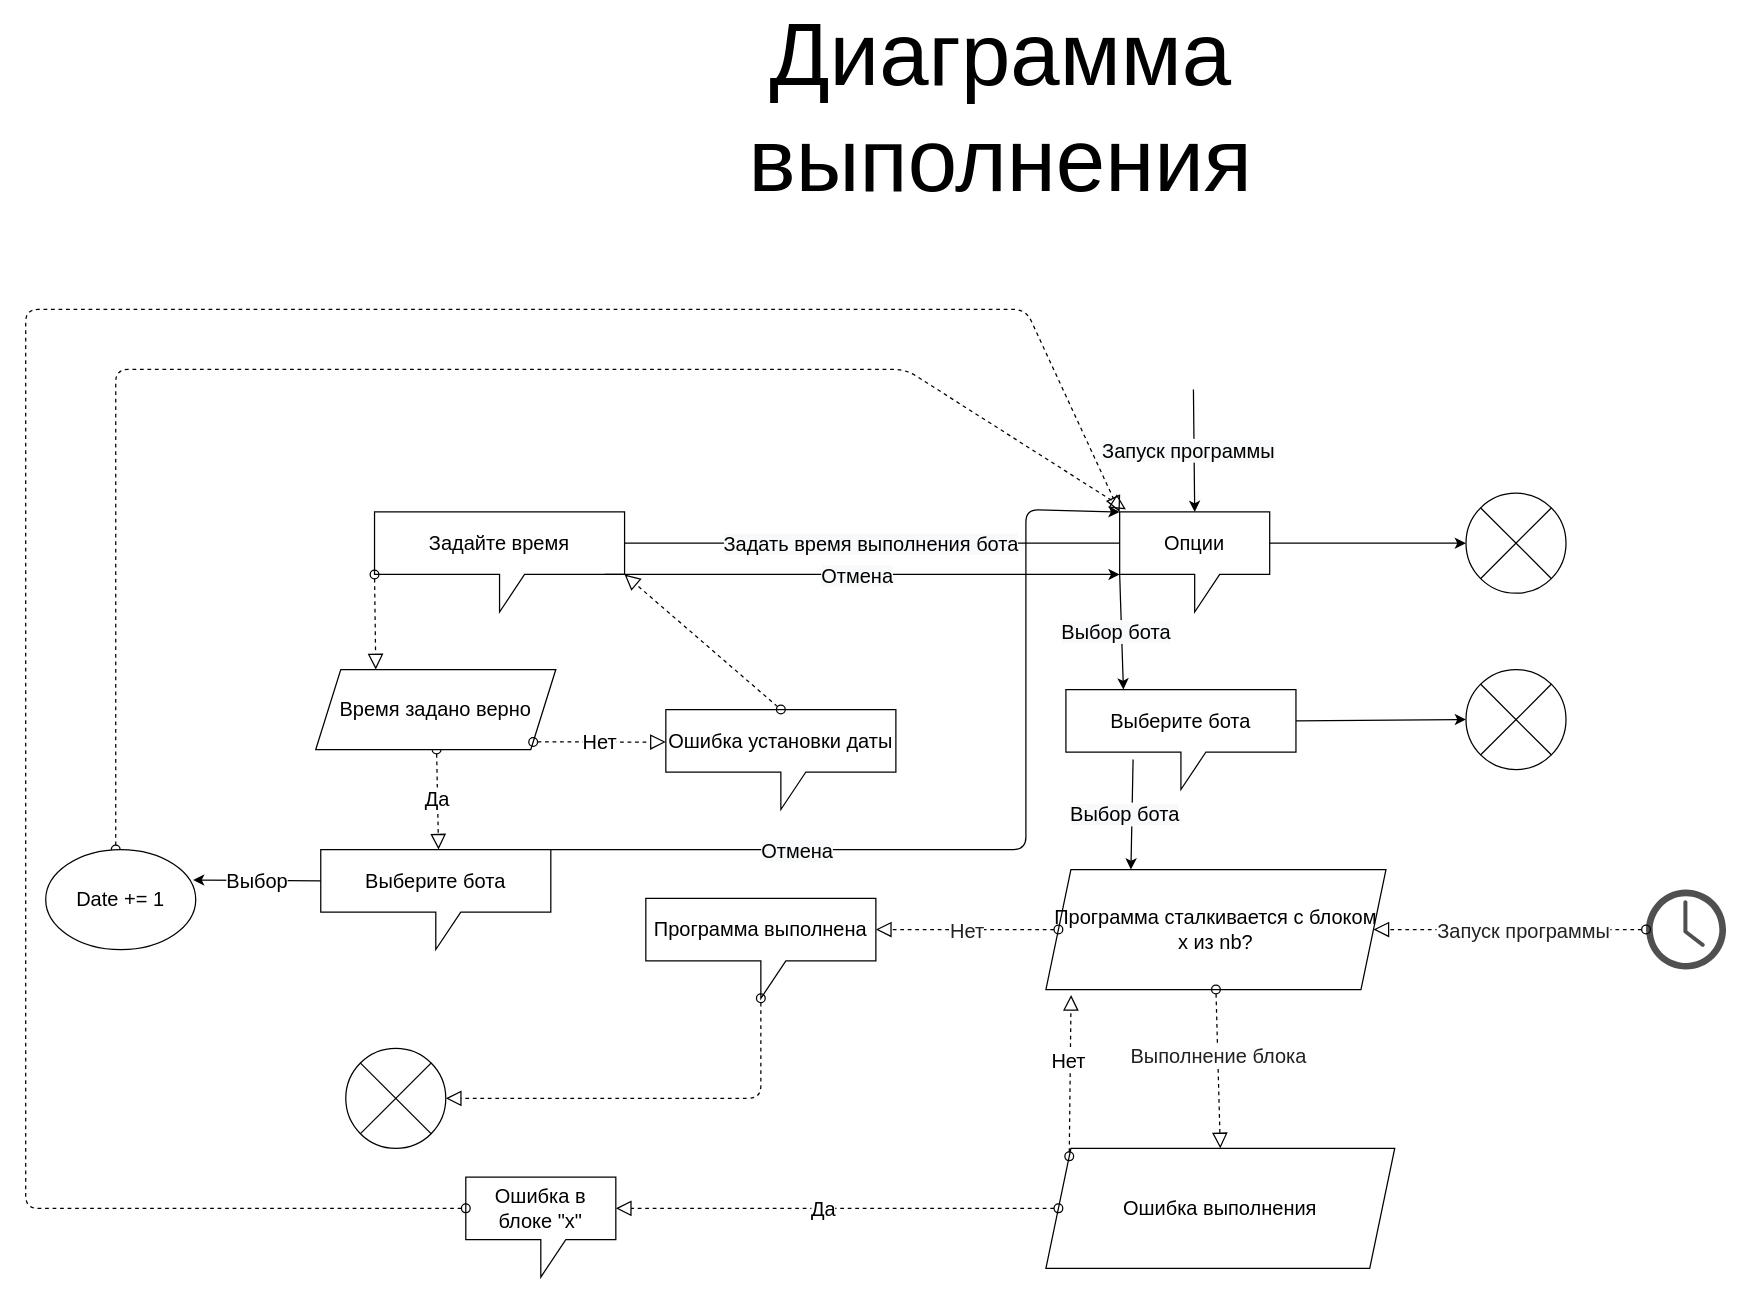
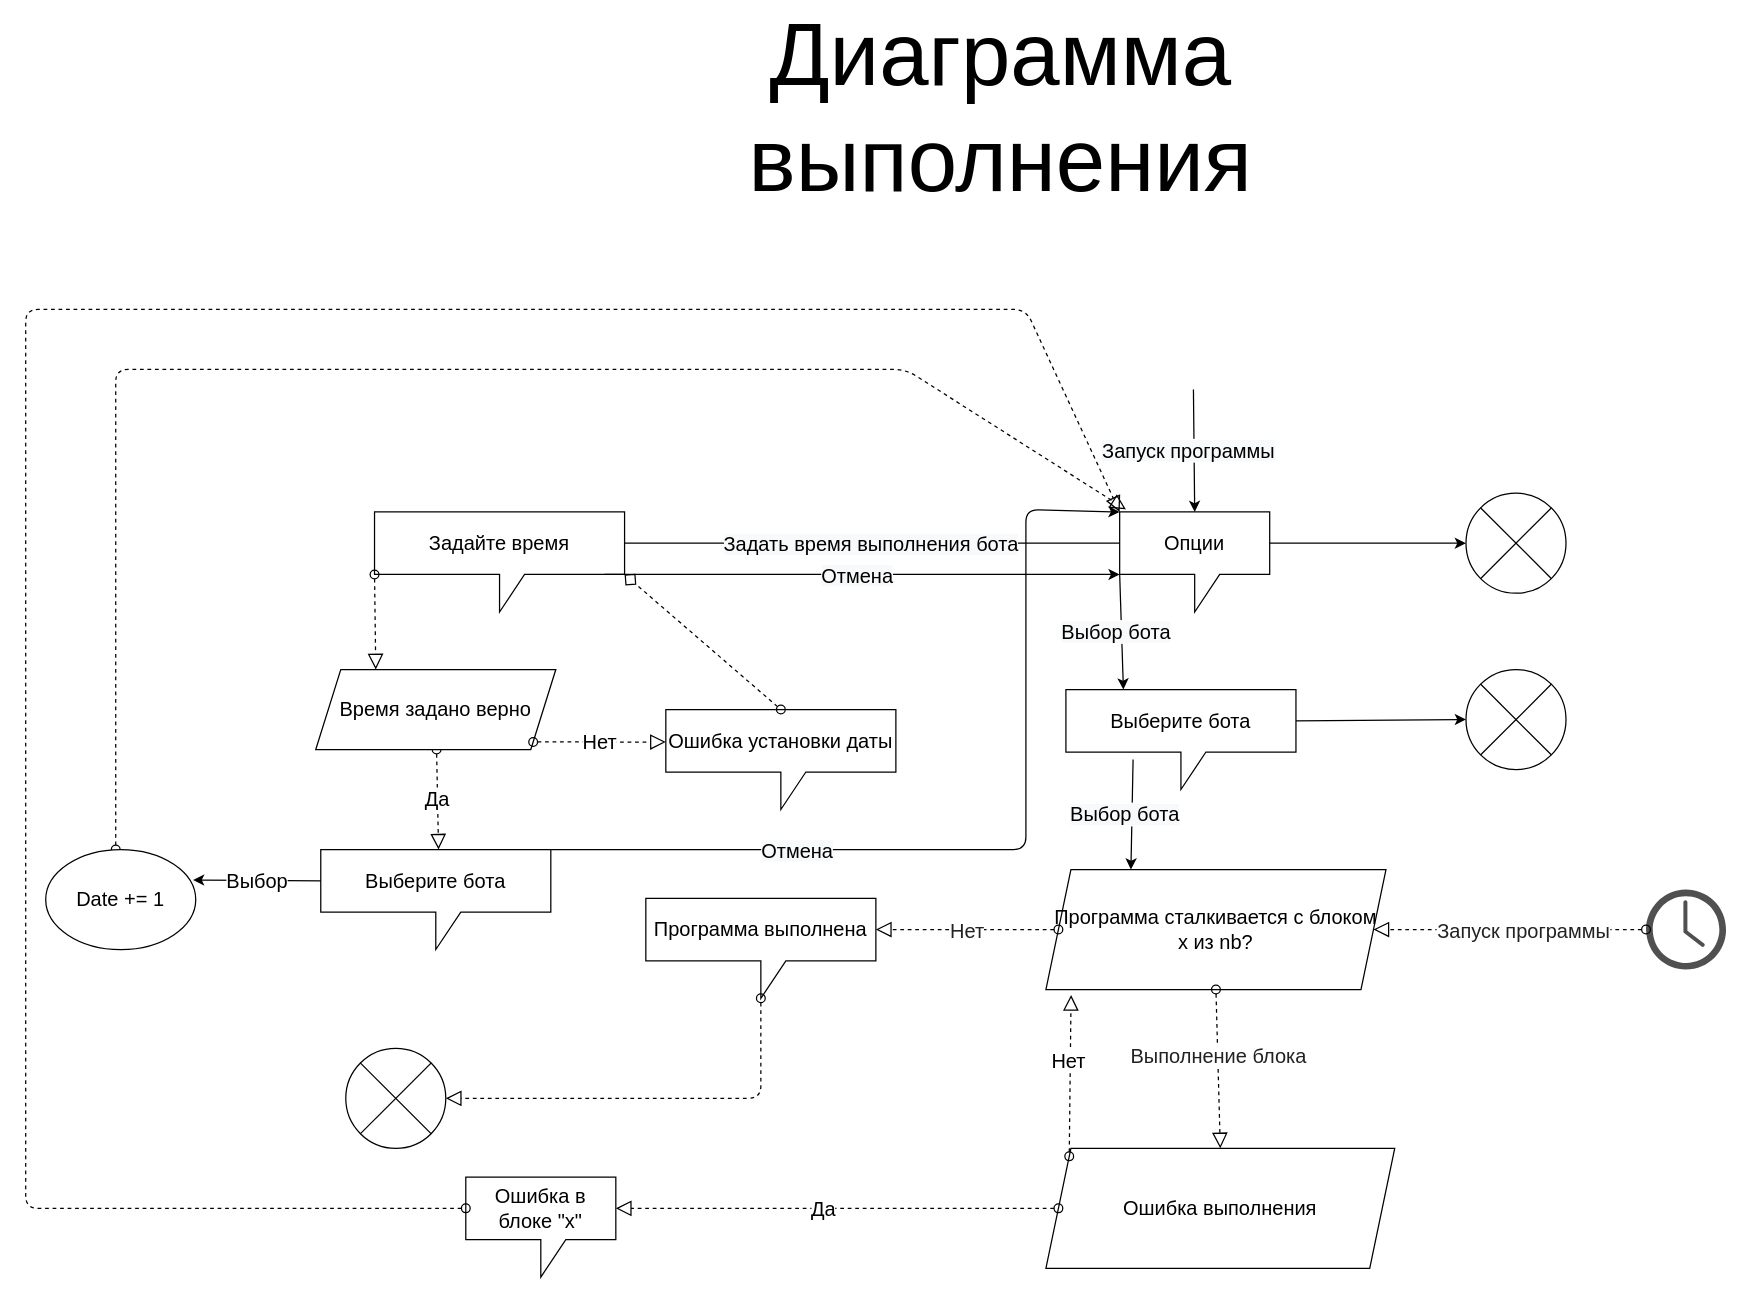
  <mxCell id="0" />
  <mxCell id="1" parent="0" />
  <mxCell id="2" value="&lt;font style=&quot;font-size: 71px&quot;&gt;Диаграмма выполнения&lt;br&gt;&lt;br&gt;&lt;/font&gt;" style="text;html=1;strokeColor=none;fillColor=none;align=center;verticalAlign=middle;whiteSpace=wrap;rounded=0;" parent="1" vertex="1"><mxGeometry x="485" y="20" width="630" height="210" as="geometry" /></mxCell>
  <mxCell id="3" value="вы" style="endArrow=classic;html=1;entryX=0.5;entryY=0;entryDx=0;entryDy=0;entryPerimeter=0;" parent="1" edge="1" target="28"><mxGeometry relative="1" as="geometry"><mxPoint x="954" y="308" as="sourcePoint" /><mxPoint x="953.587" y="479.65" as="targetPoint" /></mxGeometry></mxCell>
  <mxCell id="4" value="&lt;span style=&quot;font-size: 16px ; background-color: rgb(248 , 249 , 250)&quot;&gt;Запуск программы&lt;/span&gt;" style="edgeLabel;resizable=0;html=1;align=center;verticalAlign=middle;" parent="3" connectable="0" vertex="1"><mxGeometry relative="1" as="geometry"><mxPoint x="-5" as="offset" /></mxGeometry></mxCell>
  <mxCell id="5" value="" style="pointerEvents=1;shadow=0;dashed=0;html=1;strokeColor=none;fillColor=#505050;labelPosition=center;verticalLabelPosition=bottom;verticalAlign=top;outlineConnect=0;align=center;shape=mxgraph.office.concepts.clock;" vertex="1" parent="1"><mxGeometry x="1316" y="708" width="64" height="64" as="geometry" /></mxCell>
  <mxCell id="6" value="" style="startArrow=oval;startFill=0;startSize=7;endArrow=block;endFill=0;endSize=10;dashed=1;html=1;entryX=1;entryY=0.5;entryDx=0;entryDy=0;" edge="1" parent="1" source="5" target="8"><mxGeometry width="100" relative="1" as="geometry"><mxPoint x="676" y="404" as="sourcePoint" /><mxPoint x="750.413" y="479.65" as="targetPoint" /></mxGeometry></mxCell>
  <mxCell id="7" value="&lt;div style=&quot;text-align: left; font-size: 16px;&quot;&gt;&lt;font color=&quot;#222222&quot; face=&quot;arial, sans-serif&quot; style=&quot;font-size: 16px;&quot;&gt;&lt;span style=&quot;font-size: 16px;&quot;&gt;Запуск программы&lt;/span&gt;&lt;/font&gt;&lt;/div&gt;" style="edgeLabel;html=1;align=center;verticalAlign=middle;resizable=0;points=[];fontSize=16;" vertex="1" connectable="0" parent="6"><mxGeometry x="-0.348" y="5" relative="1" as="geometry"><mxPoint x="-28.0" y="-5.0" as="offset" /></mxGeometry></mxCell>
  <mxCell id="8" value="Программа сталкивается с блоком x из nb?" style="shape=parallelogram;perimeter=parallelogramPerimeter;whiteSpace=wrap;html=1;fixedSize=1;fontSize=16;" vertex="1" parent="1"><mxGeometry x="836" y="692" width="272" height="96" as="geometry" /></mxCell>
  <mxCell id="9" value="" style="startArrow=oval;startFill=0;startSize=7;endArrow=block;endFill=0;endSize=10;dashed=1;html=1;exitX=0;exitY=0.5;exitDx=0;exitDy=0;entryX=0;entryY=0;entryDx=184;entryDy=25;entryPerimeter=0;" edge="1" parent="1" source="8" target="11"><mxGeometry width="100" relative="1" as="geometry"><mxPoint x="765.304" y="379" as="sourcePoint" /><mxPoint x="532" y="532" as="targetPoint" /></mxGeometry></mxCell>
  <mxCell id="10" value="&lt;div style=&quot;text-align: left ; font-size: 16px&quot;&gt;&lt;font color=&quot;#222222&quot; face=&quot;arial, sans-serif&quot;&gt;Нет&lt;/font&gt;&lt;/div&gt;" style="edgeLabel;html=1;align=center;verticalAlign=middle;resizable=0;points=[];fontSize=16;" vertex="1" connectable="0" parent="9"><mxGeometry x="-0.348" y="5" relative="1" as="geometry"><mxPoint x="-25.67" y="-5.0" as="offset" /></mxGeometry></mxCell>
  <mxCell id="11" value="Программа выполнена" style="shape=callout;whiteSpace=wrap;html=1;perimeter=calloutPerimeter;fontSize=16;" vertex="1" parent="1"><mxGeometry x="516" y="715" width="184" height="80" as="geometry" /></mxCell>
  <mxCell id="12" value="" style="startArrow=oval;startFill=0;startSize=7;endArrow=block;endFill=0;endSize=10;dashed=1;html=1;exitX=0;exitY=0;exitDx=92;exitDy=80;exitPerimeter=0;entryX=1;entryY=0.5;entryDx=0;entryDy=0;" edge="1" parent="1" source="11" target="18"><mxGeometry width="100" relative="1" as="geometry"><mxPoint x="351" y="548" as="sourcePoint" /><mxPoint x="308" y="733" as="targetPoint" /><Array as="points"><mxPoint x="608" y="875" /></Array></mxGeometry></mxCell>
  <mxCell id="13" value="Выберите бота" style="shape=callout;whiteSpace=wrap;html=1;perimeter=calloutPerimeter;fontSize=16;" vertex="1" parent="1"><mxGeometry x="852" y="548" width="184" height="80" as="geometry" /></mxCell>
  <mxCell id="14" value="" style="shape=sumEllipse;perimeter=ellipsePerimeter;whiteSpace=wrap;html=1;backgroundOutline=1;fontSize=16;" vertex="1" parent="1"><mxGeometry x="1172" y="532" width="80" height="80" as="geometry" /></mxCell>
  <mxCell id="15" value="" style="endArrow=classic;html=1;fontSize=16;exitX=0;exitY=0;exitDx=184;exitDy=25;exitPerimeter=0;entryX=0;entryY=0.5;entryDx=0;entryDy=0;" edge="1" parent="1" source="13" target="14"><mxGeometry width="50" height="50" relative="1" as="geometry"><mxPoint x="756" y="694" as="sourcePoint" /><mxPoint x="806" y="644" as="targetPoint" /></mxGeometry></mxCell>
  <mxCell id="16" value="вы" style="endArrow=classic;html=1;exitX=0.292;exitY=0.7;exitDx=0;exitDy=0;exitPerimeter=0;entryX=0.25;entryY=0;entryDx=0;entryDy=0;" edge="1" parent="1" source="13" target="8"><mxGeometry relative="1" as="geometry"><mxPoint x="970" y="324" as="sourcePoint" /><mxPoint x="966" y="692" as="targetPoint" /></mxGeometry></mxCell>
  <mxCell id="17" value="&lt;span style=&quot;font-size: 16px ; background-color: rgb(248 , 249 , 250)&quot;&gt;Выбор бота&lt;/span&gt;" style="edgeLabel;resizable=0;html=1;align=center;verticalAlign=middle;" connectable="0" vertex="1" parent="16"><mxGeometry relative="1" as="geometry"><mxPoint x="-6" as="offset" /></mxGeometry></mxCell>
  <mxCell id="18" value="" style="shape=sumEllipse;perimeter=ellipsePerimeter;whiteSpace=wrap;html=1;backgroundOutline=1;fontSize=16;" vertex="1" parent="1"><mxGeometry x="276" y="835" width="80" height="80" as="geometry" /></mxCell>
  <mxCell id="19" value="" style="startArrow=oval;startFill=0;startSize=7;endArrow=block;endFill=0;endSize=10;dashed=1;html=1;exitX=0.5;exitY=1;exitDx=0;exitDy=0;entryX=0.5;entryY=0;entryDx=0;entryDy=0;" edge="1" parent="1" source="8" target="21"><mxGeometry width="100" relative="1" as="geometry"><mxPoint x="946.217" y="787.998" as="sourcePoint" /><mxPoint x="941.78" y="915.67" as="targetPoint" /></mxGeometry></mxCell>
  <mxCell id="20" value="&lt;div style=&quot;text-align: left ; font-size: 16px&quot;&gt;&lt;font color=&quot;#222222&quot; face=&quot;arial, sans-serif&quot;&gt;Выполнение блока&lt;/font&gt;&lt;/div&gt;" style="edgeLabel;html=1;align=center;verticalAlign=middle;resizable=0;points=[];fontSize=16;" vertex="1" connectable="0" parent="19"><mxGeometry x="-0.348" y="5" relative="1" as="geometry"><mxPoint x="-5.0" y="11.99" as="offset" /></mxGeometry></mxCell>
  <mxCell id="21" value="Ошибка выполнения" style="shape=parallelogram;perimeter=parallelogramPerimeter;whiteSpace=wrap;html=1;fixedSize=1;fontSize=16;" vertex="1" parent="1"><mxGeometry x="836" y="915" width="279" height="96" as="geometry" /></mxCell>
  <mxCell id="22" value="" style="startArrow=oval;startFill=0;startSize=7;endArrow=block;endFill=0;endSize=10;dashed=1;html=1;exitX=0;exitY=0.5;exitDx=0;exitDy=0;entryX=0;entryY=0;entryDx=120;entryDy=25;entryPerimeter=0;" edge="1" parent="1" source="21" target="24"><mxGeometry width="100" relative="1" as="geometry"><mxPoint x="862" y="756" as="sourcePoint" /><mxPoint x="740" y="963" as="targetPoint" /></mxGeometry></mxCell>
  <mxCell id="23" value="Да" style="edgeLabel;html=1;align=center;verticalAlign=middle;resizable=0;points=[];fontSize=16;" vertex="1" connectable="0" parent="22"><mxGeometry x="0.206" y="-1" relative="1" as="geometry"><mxPoint x="24.33" y="1" as="offset" /></mxGeometry></mxCell>
  <mxCell id="24" value="Ошибка в блоке &quot;x&quot;" style="shape=callout;whiteSpace=wrap;html=1;perimeter=calloutPerimeter;fontSize=16;base=20;" vertex="1" parent="1"><mxGeometry x="372" y="938" width="120" height="80" as="geometry" /></mxCell>
  <mxCell id="25" value="" style="startArrow=oval;startFill=0;startSize=7;endArrow=block;endFill=0;endSize=10;dashed=1;html=1;exitX=0;exitY=0;exitDx=0;exitDy=25;exitPerimeter=0;entryX=0;entryY=0;entryDx=0;entryDy=0;entryPerimeter=0;" edge="1" parent="1" source="24" target="28"><mxGeometry width="100" relative="1" as="geometry"><mxPoint x="862" y="979" as="sourcePoint" /><mxPoint x="212" y="260" as="targetPoint" /><Array as="points"><mxPoint x="20" y="963" /><mxPoint x="20" y="244" /><mxPoint x="820" y="244" /></Array></mxGeometry></mxCell>
  <mxCell id="26" value="" style="startArrow=oval;startFill=0;startSize=7;endArrow=block;endFill=0;endSize=10;dashed=1;html=1;exitX=0;exitY=0;exitDx=0;exitDy=0;entryX=0.074;entryY=1.045;entryDx=0;entryDy=0;entryPerimeter=0;" edge="1" parent="1" source="21" target="8"><mxGeometry width="100" relative="1" as="geometry"><mxPoint x="862" y="979" as="sourcePoint" /><mxPoint x="700" y="979" as="targetPoint" /></mxGeometry></mxCell>
  <mxCell id="27" value="Нет" style="edgeLabel;html=1;align=center;verticalAlign=middle;resizable=0;points=[];fontSize=16;" vertex="1" connectable="0" parent="26"><mxGeometry x="0.206" y="-1" relative="1" as="geometry"><mxPoint x="-2.87" y="1.14" as="offset" /></mxGeometry></mxCell>
  <mxCell id="28" value="Опции" style="shape=callout;whiteSpace=wrap;html=1;perimeter=calloutPerimeter;fontSize=16;" vertex="1" parent="1"><mxGeometry x="895" y="406" width="120" height="80" as="geometry" /></mxCell>
  <mxCell id="29" value="вы" style="endArrow=classic;html=1;entryX=0.25;entryY=0;entryDx=0;entryDy=0;entryPerimeter=0;exitX=0;exitY=0;exitDx=0;exitDy=50;exitPerimeter=0;" edge="1" parent="1" source="28" target="13"><mxGeometry relative="1" as="geometry"><mxPoint x="788" y="452" as="sourcePoint" /><mxPoint x="789" y="550" as="targetPoint" /></mxGeometry></mxCell>
  <mxCell id="30" value="&lt;span style=&quot;font-size: 16px ; background-color: rgb(248 , 249 , 250)&quot;&gt;Выбор бота&lt;/span&gt;" style="edgeLabel;resizable=0;html=1;align=center;verticalAlign=middle;" connectable="0" vertex="1" parent="29"><mxGeometry relative="1" as="geometry"><mxPoint x="-5" as="offset" /></mxGeometry></mxCell>
  <mxCell id="31" value="вы" style="endArrow=classic;html=1;entryX=0;entryY=0;entryDx=0;entryDy=25;entryPerimeter=0;exitX=0;exitY=0;exitDx=0;exitDy=25;exitPerimeter=0;" edge="1" parent="1" source="28" target="33"><mxGeometry relative="1" as="geometry"><mxPoint x="900" y="431" as="sourcePoint" /><mxPoint x="1268" y="431" as="targetPoint" /></mxGeometry></mxCell>
  <mxCell id="32" value="&lt;span style=&quot;font-size: 16px; background-color: rgb(248, 249, 250);&quot;&gt;Задать время выполнения бота&lt;/span&gt;" style="edgeLabel;resizable=0;html=1;align=center;verticalAlign=middle;fontSize=16;" connectable="0" vertex="1" parent="31"><mxGeometry relative="1" as="geometry"><mxPoint x="98.07" as="offset" /></mxGeometry></mxCell>
  <mxCell id="33" value="Задайте время" style="shape=callout;whiteSpace=wrap;html=1;perimeter=calloutPerimeter;fontSize=16;" vertex="1" parent="1"><mxGeometry x="299" y="406" width="200" height="80" as="geometry" /></mxCell>
  <mxCell id="34" value="&lt;font style=&quot;font-size: 16px&quot;&gt;Да&lt;/font&gt;" style="startArrow=oval;startFill=0;startSize=7;endArrow=block;endFill=0;endSize=10;dashed=1;html=1;entryX=0.512;entryY=0;entryDx=0;entryDy=0;entryPerimeter=0;" edge="1" parent="1" source="38" target="35"><mxGeometry width="100" relative="1" as="geometry"><mxPoint x="334" y="628" as="sourcePoint" /><mxPoint x="1580" y="580" as="targetPoint" /></mxGeometry></mxCell>
  <mxCell id="35" value="Выберите бота" style="shape=callout;whiteSpace=wrap;html=1;perimeter=calloutPerimeter;fontSize=16;" vertex="1" parent="1"><mxGeometry x="256" y="676" width="184" height="80" as="geometry" /></mxCell>
  <mxCell id="36" value="" style="endArrow=classic;html=1;entryX=0;entryY=0;entryDx=0;entryDy=50;entryPerimeter=0;exitX=0;exitY=0;exitDx=184;exitDy=50;exitPerimeter=0;" edge="1" parent="1" source="33" target="28"><mxGeometry relative="1" as="geometry"><mxPoint x="911" y="472" as="sourcePoint" /><mxPoint x="914" y="564" as="targetPoint" /></mxGeometry></mxCell>
  <mxCell id="37" value="&lt;span style=&quot;font-size: 16px ; background-color: rgb(248 , 249 , 250)&quot;&gt;Отмена&lt;/span&gt;" style="edgeLabel;resizable=0;html=1;align=center;verticalAlign=middle;" connectable="0" vertex="1" parent="36"><mxGeometry relative="1" as="geometry"><mxPoint x="-5" as="offset" /></mxGeometry></mxCell>
  <mxCell id="38" value="Время задано верно" style="shape=parallelogram;perimeter=parallelogramPerimeter;whiteSpace=wrap;html=1;fixedSize=1;fontSize=16;" vertex="1" parent="1"><mxGeometry x="252" y="532" width="192" height="64" as="geometry" /></mxCell>
  <mxCell id="39" value="" style="startArrow=oval;startFill=0;startSize=7;endArrow=block;endFill=0;endSize=10;dashed=1;html=1;exitX=0;exitY=0;exitDx=0;exitDy=50;exitPerimeter=0;entryX=0.25;entryY=0;entryDx=0;entryDy=0;" edge="1" parent="1" source="33" target="38"><mxGeometry width="100" relative="1" as="geometry"><mxPoint x="624" y="811" as="sourcePoint" /><mxPoint x="404" y="812" as="targetPoint" /></mxGeometry></mxCell>
  <mxCell id="40" value="&lt;font style=&quot;font-size: 16px&quot;&gt;Нет&lt;/font&gt;" style="startArrow=oval;startFill=0;startSize=7;endArrow=block;endFill=0;endSize=10;dashed=1;html=1;exitX=1;exitY=1;exitDx=0;exitDy=0;" edge="1" parent="1" source="38"><mxGeometry width="100" relative="1" as="geometry"><mxPoint x="361.202" y="612" as="sourcePoint" /><mxPoint x="532" y="590" as="targetPoint" /></mxGeometry></mxCell>
  <mxCell id="41" value="Ошибка установки даты" style="shape=callout;whiteSpace=wrap;html=1;perimeter=calloutPerimeter;fontSize=16;" vertex="1" parent="1"><mxGeometry x="532" y="564" width="184" height="80" as="geometry" /></mxCell>
- <mxCell id="42" value="" style="startArrow=oval;startFill=0;startSize=7;endArrow=block;endFill=0;endSize=10;dashed=1;html=1;exitX=0.5;exitY=0;exitDx=0;exitDy=0;exitPerimeter=0;entryX=0;entryY=0;entryDx=200;entryDy=50;entryPerimeter=0;" edge="1" parent="1" source="41" target="33"><mxGeometry width="100" relative="1" as="geometry"><mxPoint x="315" y="472" as="sourcePoint" /><mxPoint x="316" y="548" as="targetPoint" /></mxGeometry></mxCell>
+ <mxCell id="42" value="" style="startArrow=oval;startFill=0;startSize=7;endArrow=diamond;endFill=0;endSize=10;dashed=1;html=1;exitX=0.5;exitY=0;exitDx=0;exitDy=0;exitPerimeter=0;entryX=0;entryY=0;entryDx=200;entryDy=50;entryPerimeter=0;" edge="1" parent="1" source="41" target="33"><mxGeometry width="100" relative="1" as="geometry"><mxPoint x="315" y="472" as="sourcePoint" /><mxPoint x="316" y="548" as="targetPoint" /></mxGeometry></mxCell>
  <mxCell id="43" value="" style="endArrow=classic;html=1;exitX=1;exitY=0;exitDx=0;exitDy=0;exitPerimeter=0;entryX=0;entryY=0;entryDx=0;entryDy=0;entryPerimeter=0;" edge="1" parent="1" source="35" target="28"><mxGeometry relative="1" as="geometry"><mxPoint x="499" y="472" as="sourcePoint" /><mxPoint x="820" y="484" as="targetPoint" /><Array as="points"><mxPoint x="820" y="676" /><mxPoint x="820" y="404" /></Array></mxGeometry></mxCell>
  <mxCell id="44" value="&lt;span style=&quot;font-size: 16px ; background-color: rgb(248 , 249 , 250)&quot;&gt;Отмена&lt;/span&gt;" style="edgeLabel;resizable=0;html=1;align=center;verticalAlign=middle;" connectable="0" vertex="1" parent="43"><mxGeometry relative="1" as="geometry"><mxPoint x="-168" as="offset" /></mxGeometry></mxCell>
  <mxCell id="45" value="Выбор" style="endArrow=classic;html=1;fontSize=16;exitX=0;exitY=0;exitDx=0;exitDy=25;exitPerimeter=0;" edge="1" parent="1" source="35"><mxGeometry width="50" height="50" relative="1" as="geometry"><mxPoint x="1052" y="589" as="sourcePoint" /><mxPoint x="153.843" y="700.377" as="targetPoint" /></mxGeometry></mxCell>
  <mxCell id="46" value="" style="startArrow=oval;startFill=0;startSize=7;endArrow=block;endFill=0;endSize=10;dashed=1;html=1;exitX=0.5;exitY=0;exitDx=0;exitDy=0;" edge="1" parent="1"><mxGeometry width="100" relative="1" as="geometry"><mxPoint x="92" y="676" as="sourcePoint" /><mxPoint x="900" y="404" as="targetPoint" /><Array as="points"><mxPoint x="92" y="292" /><mxPoint x="724" y="292" /></Array></mxGeometry></mxCell>
  <mxCell id="47" value="Date += 1" style="ellipse;whiteSpace=wrap;html=1;fontSize=16;" vertex="1" parent="1"><mxGeometry x="36" y="676" width="120" height="80" as="geometry" /></mxCell>
  <mxCell id="48" value="" style="shape=sumEllipse;perimeter=ellipsePerimeter;whiteSpace=wrap;html=1;backgroundOutline=1;fontSize=16;" vertex="1" parent="1"><mxGeometry x="1172" y="391" width="80" height="80" as="geometry" /></mxCell>
  <mxCell id="49" value="" style="endArrow=classic;html=1;fontSize=16;exitX=0;exitY=0;exitDx=120;exitDy=25;exitPerimeter=0;entryX=0;entryY=0.5;entryDx=0;entryDy=0;" edge="1" parent="1" source="28" target="48"><mxGeometry width="50" height="50" relative="1" as="geometry"><mxPoint x="1052" y="589" as="sourcePoint" /><mxPoint x="1188" y="588" as="targetPoint" /></mxGeometry></mxCell>
